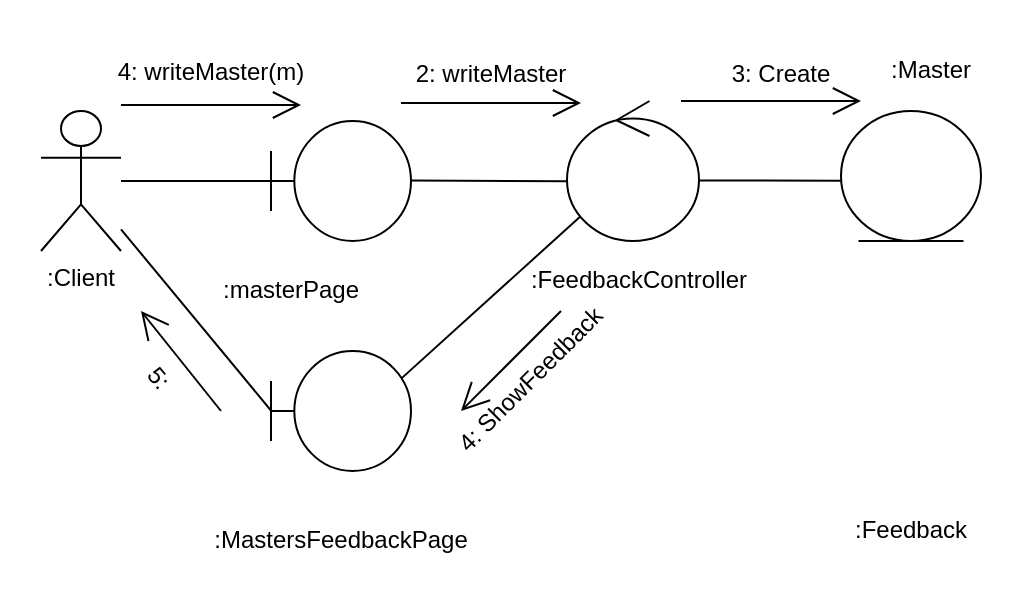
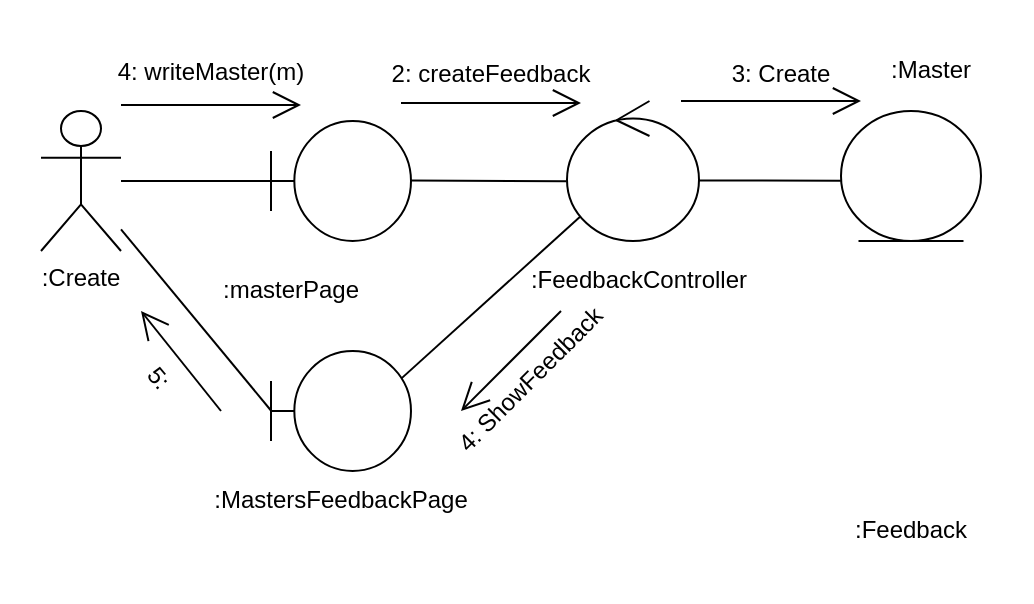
  <mxCell id="0" />
  <mxCell id="1" parent="0" />
- <mxCell id="2" value=":Client" style="shape=umlActor;verticalLabelPosition=bottom;verticalAlign=top;html=1;outlineConnect=0;" parent="1" vertex="1"><mxGeometry x="20" y="55" width="40" height="70" as="geometry" /></mxCell>
+ <mxCell id="2" value=":Create" style="shape=umlActor;verticalLabelPosition=bottom;verticalAlign=top;html=1;outlineConnect=0;" parent="1" vertex="1"><mxGeometry x="20" y="55" width="40" height="70" as="geometry" /></mxCell>
  <mxCell id="3" value="" style="shape=umlBoundary;whiteSpace=wrap;html=1;" parent="1" vertex="1"><mxGeometry x="135" y="60" width="70" height="60" as="geometry" /></mxCell>
  <mxCell id="4" value="" style="ellipse;shape=umlControl;whiteSpace=wrap;html=1;" parent="1" vertex="1"><mxGeometry x="283" y="50" width="66" height="70" as="geometry" /></mxCell>
  <mxCell id="5" value=":FeedbackController" style="text;html=1;align=center;verticalAlign=middle;resizable=0;points=[];autosize=1;strokeColor=none;fillColor=none;" parent="1" vertex="1"><mxGeometry x="254" y="125" width="130" height="30" as="geometry" /></mxCell>
  <mxCell id="6" value="" style="ellipse;shape=umlEntity;whiteSpace=wrap;html=1;" parent="1" vertex="1"><mxGeometry x="420" y="55" width="70" height="65" as="geometry" /></mxCell>
  <mxCell id="7" value=":Feedback" style="text;html=1;align=center;verticalAlign=middle;resizable=0;points=[];autosize=1;strokeColor=none;fillColor=none;" parent="1" vertex="1"><mxGeometry x="415" y="250" width="80" height="30" as="geometry" /></mxCell>
  <mxCell id="8" value=":masterPage" style="text;html=1;align=center;verticalAlign=middle;resizable=0;points=[];autosize=1;strokeColor=none;fillColor=none;" parent="1" vertex="1"><mxGeometry x="100" y="130" width="90" height="30" as="geometry" /></mxCell>
  <mxCell id="9" value="" style="endArrow=none;html=1;rounded=0;entryX=0.017;entryY=0.501;entryDx=0;entryDy=0;entryPerimeter=0;" parent="1" source="2" target="3" edge="1"><mxGeometry width="50" height="50" relative="1" as="geometry"><mxPoint x="240" y="115" as="sourcePoint" /><mxPoint x="130" y="85" as="targetPoint" /></mxGeometry></mxCell>
  <mxCell id="10" value="4: writeMaster(m)" style="text;html=1;align=center;verticalAlign=middle;resizable=0;points=[];autosize=1;strokeColor=none;fillColor=none;" parent="1" vertex="1"><mxGeometry x="45" y="21" width="120" height="30" as="geometry" /></mxCell>
  <mxCell id="11" value="" style="endArrow=open;endFill=1;endSize=12;html=1;rounded=0;" parent="1" edge="1"><mxGeometry width="160" relative="1" as="geometry"><mxPoint x="60" y="52" as="sourcePoint" /><mxPoint x="150" y="52" as="targetPoint" /></mxGeometry></mxCell>
  <mxCell id="12" value="" style="endArrow=open;endFill=1;endSize=12;html=1;rounded=0;" parent="1" edge="1"><mxGeometry width="160" relative="1" as="geometry"><mxPoint x="200" y="51" as="sourcePoint" /><mxPoint x="290" y="51" as="targetPoint" /></mxGeometry></mxCell>
- <mxCell id="13" value="2: writeMaster" style="text;html=1;align=center;verticalAlign=middle;resizable=0;points=[];autosize=1;strokeColor=none;fillColor=none;" parent="1" vertex="1"><mxGeometry x="185" y="22" width="120" height="30" as="geometry" /></mxCell>
+ <mxCell id="13" value="2: createFeedback" style="text;html=1;align=center;verticalAlign=middle;resizable=0;points=[];autosize=1;strokeColor=none;fillColor=none;" parent="1" vertex="1"><mxGeometry x="185" y="22" width="120" height="30" as="geometry" /></mxCell>
  <mxCell id="14" value="" style="endArrow=none;html=1;rounded=0;entryX=-0.004;entryY=0.574;entryDx=0;entryDy=0;entryPerimeter=0;" parent="1" target="4" edge="1"><mxGeometry width="50" height="50" relative="1" as="geometry"><mxPoint x="205" y="89.8" as="sourcePoint" /><mxPoint x="281" y="89.8" as="targetPoint" /></mxGeometry></mxCell>
  <mxCell id="15" value="" style="endArrow=none;html=1;rounded=0;entryX=-0.001;entryY=0.537;entryDx=0;entryDy=0;entryPerimeter=0;" parent="1" target="6" edge="1"><mxGeometry width="50" height="50" relative="1" as="geometry"><mxPoint x="349" y="89.71" as="sourcePoint" /><mxPoint x="427" y="89.91" as="targetPoint" /></mxGeometry></mxCell>
  <mxCell id="16" value="" style="endArrow=open;endFill=1;endSize=12;html=1;rounded=0;" parent="1" edge="1"><mxGeometry width="160" relative="1" as="geometry"><mxPoint x="340" y="50" as="sourcePoint" /><mxPoint x="430" y="50" as="targetPoint" /></mxGeometry></mxCell>
  <mxCell id="17" value="3: Create" style="text;html=1;align=center;verticalAlign=middle;resizable=0;points=[];autosize=1;strokeColor=none;fillColor=none;" parent="1" vertex="1"><mxGeometry x="355" y="22" width="70" height="30" as="geometry" /></mxCell>
  <mxCell id="18" value="" style="shape=umlBoundary;whiteSpace=wrap;html=1;" parent="1" vertex="1"><mxGeometry x="135" y="175" width="70" height="60" as="geometry" /></mxCell>
- <mxCell id="19" value=":MastersFeedbackPage" style="text;html=1;align=center;verticalAlign=middle;resizable=0;points=[];autosize=1;strokeColor=none;fillColor=none;" parent="1" vertex="1"><mxGeometry x="95" y="255" width="150" height="30" as="geometry" /></mxCell>
+ <mxCell id="19" value=":MastersFeedbackPage" style="text;html=1;align=center;verticalAlign=middle;resizable=0;points=[];autosize=1;strokeColor=none;fillColor=none;" parent="1" vertex="1"><mxGeometry x="95" y="235" width="150" height="30" as="geometry" /></mxCell>
  <mxCell id="20" value="" style="endArrow=none;html=1;rounded=0;entryX=0.004;entryY=0.502;entryDx=0;entryDy=0;entryPerimeter=0;" parent="1" source="2" target="18" edge="1"><mxGeometry width="50" height="50" relative="1" as="geometry"><mxPoint x="70" y="100" as="sourcePoint" /><mxPoint x="146" y="100" as="targetPoint" /></mxGeometry></mxCell>
  <mxCell id="21" value="" style="endArrow=none;html=1;rounded=0;entryX=0.099;entryY=0.827;entryDx=0;entryDy=0;entryPerimeter=0;exitX=0.934;exitY=0.226;exitDx=0;exitDy=0;exitPerimeter=0;" parent="1" source="18" target="4" edge="1"><mxGeometry width="50" height="50" relative="1" as="geometry"><mxPoint x="215" y="99.8" as="sourcePoint" /><mxPoint x="293" y="100" as="targetPoint" /></mxGeometry></mxCell>
  <mxCell id="22" value="" style="endArrow=open;endFill=1;endSize=12;html=1;rounded=0;" parent="1" edge="1"><mxGeometry width="160" relative="1" as="geometry"><mxPoint x="280" y="155" as="sourcePoint" /><mxPoint x="230" y="205" as="targetPoint" /></mxGeometry></mxCell>
  <mxCell id="23" value="4: ShowFeedback" style="text;html=1;align=center;verticalAlign=middle;resizable=0;points=[];autosize=1;strokeColor=none;fillColor=none;rotation=-45;" parent="1" vertex="1"><mxGeometry x="205" y="175" width="120" height="30" as="geometry" /></mxCell>
  <mxCell id="24" value="5:&amp;nbsp;" style="text;html=1;align=center;verticalAlign=middle;resizable=0;points=[];autosize=1;strokeColor=none;fillColor=none;rotation=50;" parent="1" vertex="1"><mxGeometry x="60" y="175" width="40" height="30" as="geometry" /></mxCell>
  <mxCell id="25" value="" style="endArrow=open;endFill=1;endSize=12;html=1;rounded=0;" parent="1" edge="1"><mxGeometry width="160" relative="1" as="geometry"><mxPoint x="110" y="205" as="sourcePoint" /><mxPoint x="70" y="155" as="targetPoint" /></mxGeometry></mxCell>
  <mxCell id="26" value=":Master" style="text;html=1;align=center;verticalAlign=middle;resizable=0;points=[];autosize=1;strokeColor=none;fillColor=none;" vertex="1" parent="1"><mxGeometry x="435" y="20" width="60" height="30" as="geometry" /></mxCell>
